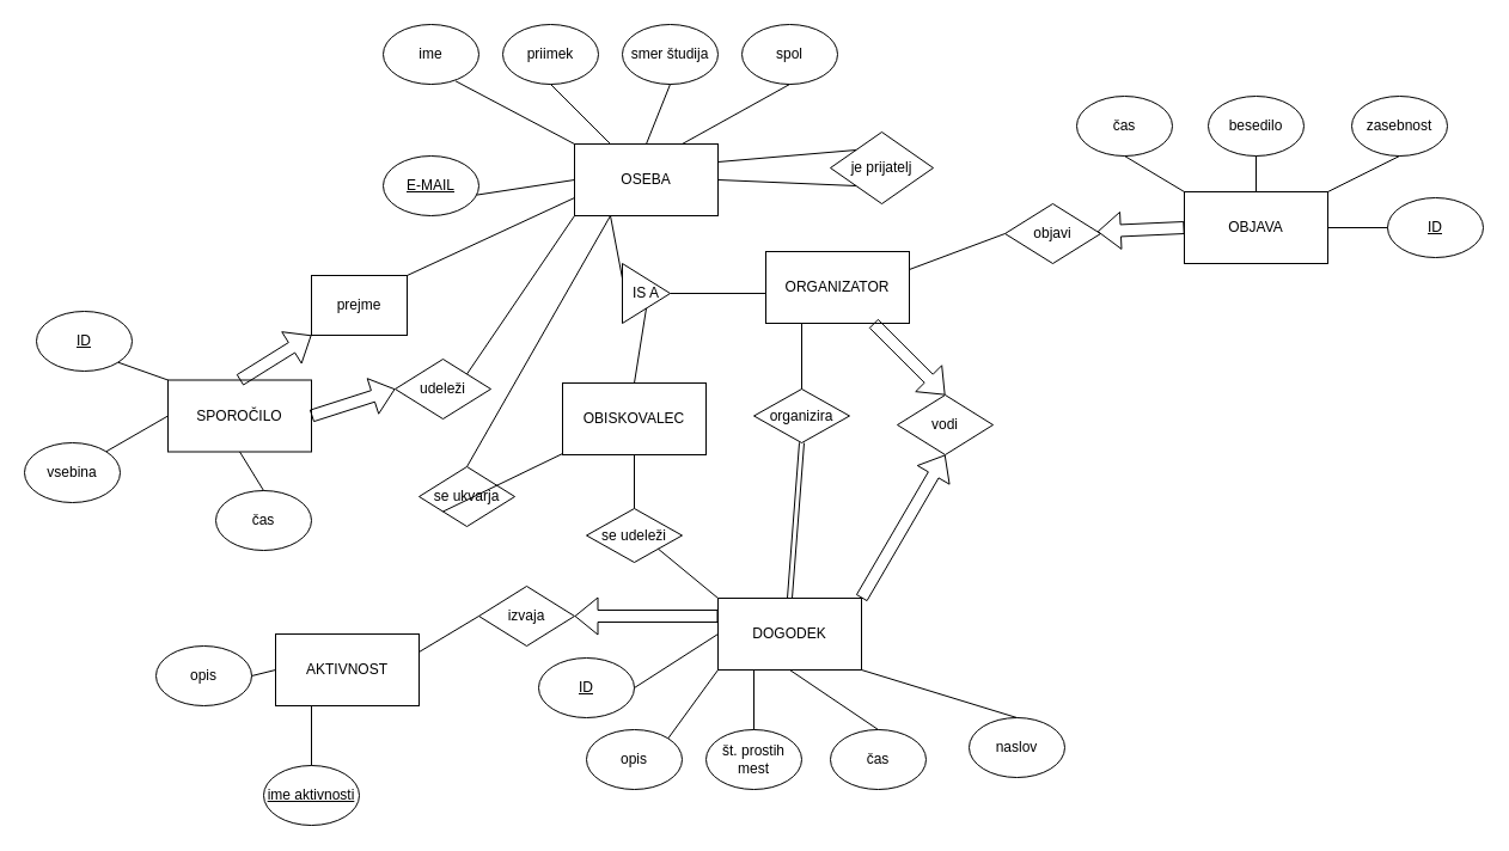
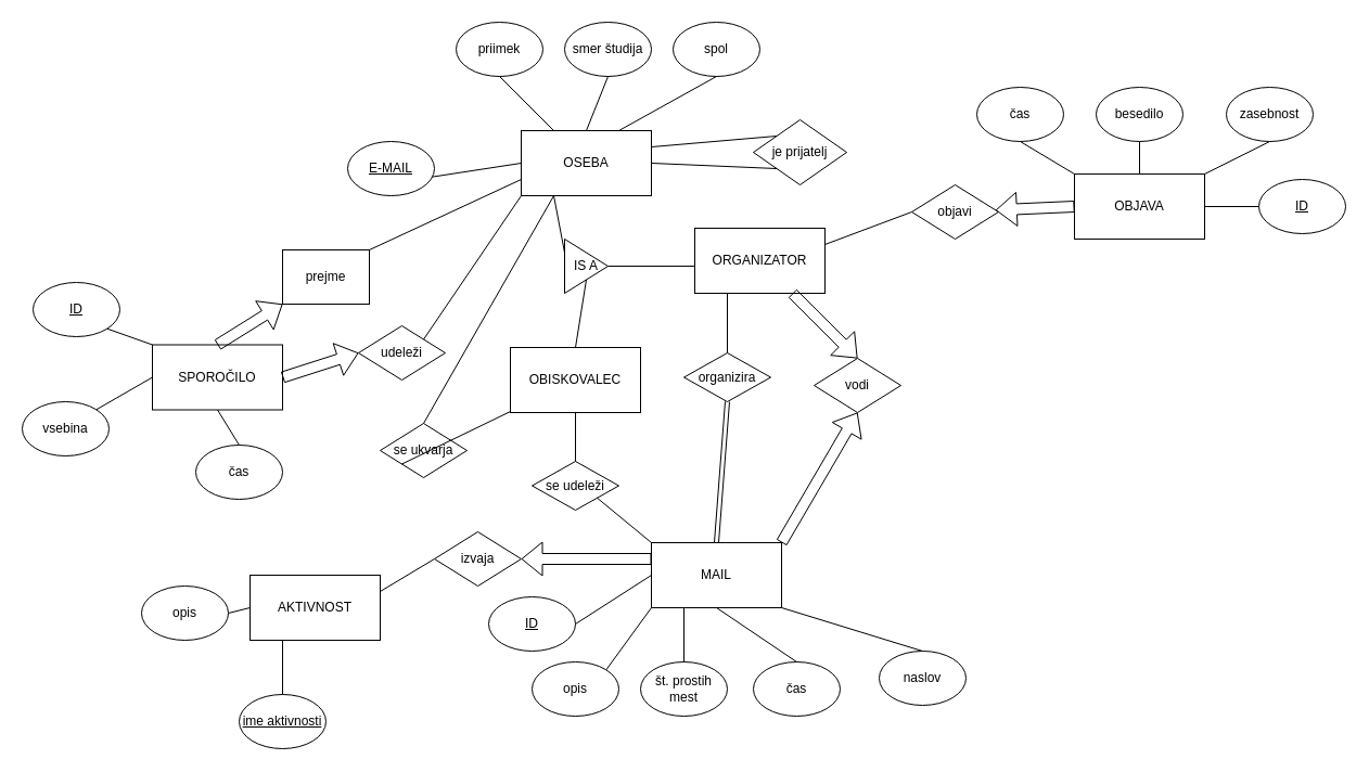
  <mxCell id="0" />
  <mxCell id="1" parent="0" />
  <mxCell id="2" value="OSEBA" style="rounded=0;whiteSpace=wrap;html=1;" parent="1" vertex="1"><mxGeometry x="480" y="120" width="120" height="60" as="geometry" /></mxCell>
- <mxCell id="3" value="DOGODEK" style="rounded=0;whiteSpace=wrap;html=1;" parent="1" vertex="1"><mxGeometry x="600" y="500" width="120" height="60" as="geometry" /></mxCell>
+ <mxCell id="3" value="MAIL" style="rounded=0;whiteSpace=wrap;html=1;" parent="1" vertex="1"><mxGeometry x="600" y="500" width="120" height="60" as="geometry" /></mxCell>
  <mxCell id="4" value="OBJAVA" style="rounded=0;whiteSpace=wrap;html=1;" parent="1" vertex="1"><mxGeometry x="990" y="160" width="120" height="60" as="geometry" /></mxCell>
  <mxCell id="5" value="SPOROČILO" style="rounded=0;whiteSpace=wrap;html=1;" parent="1" vertex="1"><mxGeometry x="140" y="317.5" width="120" height="60" as="geometry" /></mxCell>
  <mxCell id="6" value="&lt;u&gt;E-MAIL&lt;/u&gt;" style="ellipse;whiteSpace=wrap;html=1;" parent="1" vertex="1"><mxGeometry x="320" y="130" width="80" height="50" as="geometry" /></mxCell>
- <mxCell id="7" value="ime" style="ellipse;whiteSpace=wrap;html=1;" parent="1" vertex="1"><mxGeometry x="320" y="20" width="80" height="50" as="geometry" /></mxCell>
  <mxCell id="8" value="priimek" style="ellipse;whiteSpace=wrap;html=1;" parent="1" vertex="1"><mxGeometry x="420" y="20" width="80" height="50" as="geometry" /></mxCell>
  <mxCell id="9" value="smer študija" style="ellipse;whiteSpace=wrap;html=1;" parent="1" vertex="1"><mxGeometry x="520" y="20" width="80" height="50" as="geometry" /></mxCell>
  <mxCell id="10" value="spol" style="ellipse;whiteSpace=wrap;html=1;" parent="1" vertex="1"><mxGeometry x="620" y="20" width="80" height="50" as="geometry" /></mxCell>
  <mxCell id="11" value="" style="endArrow=none;html=1;rounded=0;exitX=0.978;exitY=0.652;exitDx=0;exitDy=0;exitPerimeter=0;entryX=0;entryY=0.5;entryDx=0;entryDy=0;" parent="1" source="6" target="2" edge="1"><mxGeometry width="50" height="50" relative="1" as="geometry"><mxPoint y="180" as="sourcePoint" x="360" /><mxPoint x="750" y="255" as="targetPoint" /></mxGeometry></mxCell>
  <mxCell id="12" value="" style="endArrow=none;html=1;rounded=0;exitX=0.5;exitY=1;exitDx=0;exitDy=0;entryX=0.5;entryY=0;entryDx=0;entryDy=0;" parent="1" source="9" target="2" edge="1"><mxGeometry width="50" height="50" relative="1" as="geometry"><mxPoint x="740" y="280" as="sourcePoint" /><mxPoint x="790" y="230" as="targetPoint" /></mxGeometry></mxCell>
  <mxCell id="13" value="" style="endArrow=none;html=1;rounded=0;exitX=0.5;exitY=1;exitDx=0;exitDy=0;entryX=0.25;entryY=0;entryDx=0;entryDy=0;" parent="1" source="8" target="2" edge="1"><mxGeometry width="50" height="50" relative="1" as="geometry"><mxPoint x="750" y="280" as="sourcePoint" /><mxPoint x="790" y="230" as="targetPoint" /></mxGeometry></mxCell>
- <mxCell id="14" value="" style="endArrow=none;html=1;rounded=0;exitX=0.758;exitY=0.948;exitDx=0;exitDy=0;exitPerimeter=0;entryX=0;entryY=0;entryDx=0;entryDy=0;" parent="1" source="7" target="2" edge="1"><mxGeometry width="50" height="50" relative="1" as="geometry"><mxPoint x="740" y="280" as="sourcePoint" /><mxPoint x="790" y="230" as="targetPoint" /></mxGeometry></mxCell>
  <mxCell id="15" value="" style="endArrow=none;html=1;rounded=0;exitX=0.5;exitY=1;exitDx=0;exitDy=0;entryX=0.75;entryY=0;entryDx=0;entryDy=0;" parent="1" source="10" target="2" edge="1"><mxGeometry width="50" height="50" relative="1" as="geometry"><mxPoint x="740" y="280" as="sourcePoint" /><mxPoint x="790" y="230" as="targetPoint" /></mxGeometry></mxCell>
  <mxCell id="16" value="IS A" style="triangle;whiteSpace=wrap;html=1;" parent="1" vertex="1"><mxGeometry x="520" y="220" width="40" height="50" as="geometry" /></mxCell>
  <mxCell id="17" value="ORGANIZATOR" style="rounded=0;whiteSpace=wrap;html=1;" parent="1" vertex="1"><mxGeometry x="640" y="210" width="120" height="60" as="geometry" /></mxCell>
  <mxCell id="18" value="OBISKOVALEC" style="rounded=0;whiteSpace=wrap;html=1;" parent="1" vertex="1"><mxGeometry x="470" y="320" width="120" height="60" as="geometry" /></mxCell>
  <mxCell id="19" value="" style="endArrow=none;html=1;rounded=0;exitX=0.25;exitY=1;exitDx=0;exitDy=0;entryX=0;entryY=0.25;entryDx=0;entryDy=0;" parent="1" source="2" target="16" edge="1"><mxGeometry width="50" height="50" relative="1" as="geometry"><mxPoint x="740" y="280" as="sourcePoint" /><mxPoint x="790" y="230" as="targetPoint" /></mxGeometry></mxCell>
  <mxCell id="20" value="" style="endArrow=none;html=1;rounded=0;exitX=1;exitY=0.5;exitDx=0;exitDy=0;entryX=0;entryY=0.583;entryDx=0;entryDy=0;entryPerimeter=0;" parent="1" source="16" target="17" edge="1"><mxGeometry width="50" height="50" relative="1" as="geometry"><mxPoint x="740" y="280" as="sourcePoint" /><mxPoint x="790" y="230" as="targetPoint" /></mxGeometry></mxCell>
  <mxCell id="21" value="" style="endArrow=none;html=1;rounded=0;exitX=0.5;exitY=1;exitDx=0;exitDy=0;entryX=0.5;entryY=0;entryDx=0;entryDy=0;" parent="1" source="16" target="18" edge="1"><mxGeometry width="50" height="50" relative="1" as="geometry"><mxPoint x="740" y="280" as="sourcePoint" /><mxPoint x="790" y="230" as="targetPoint" /></mxGeometry></mxCell>
  <mxCell id="22" value="je prijatelj" style="rhombus;whiteSpace=wrap;html=1;" parent="1" vertex="1"><mxGeometry x="694" y="110" width="86" height="60" as="geometry" /></mxCell>
  <mxCell id="23" value="" style="endArrow=none;html=1;rounded=0;exitX=1;exitY=0.25;exitDx=0;exitDy=0;entryX=0;entryY=0;entryDx=0;entryDy=0;" parent="1" source="2" target="22" edge="1"><mxGeometry width="50" height="50" relative="1" as="geometry"><mxPoint x="740" y="280" as="sourcePoint" /><mxPoint x="790" y="230" as="targetPoint" /></mxGeometry></mxCell>
  <mxCell id="24" value="" style="endArrow=none;html=1;rounded=0;exitX=1;exitY=0.5;exitDx=0;exitDy=0;entryX=0;entryY=1;entryDx=0;entryDy=0;" parent="1" source="2" target="22" edge="1"><mxGeometry width="50" height="50" relative="1" as="geometry"><mxPoint x="740" y="280" as="sourcePoint" /><mxPoint x="790" y="230" as="targetPoint" /></mxGeometry></mxCell>
  <mxCell id="25" value="vodi" style="rhombus;whiteSpace=wrap;html=1;" parent="1" vertex="1"><mxGeometry x="750" y="330" width="80" height="50" as="geometry" /></mxCell>
  <mxCell id="26" value="organizira" style="rhombus;whiteSpace=wrap;html=1;" parent="1" vertex="1"><mxGeometry x="630" y="325" width="80" height="45" as="geometry" /></mxCell>
  <mxCell id="27" value="" style="shape=flexArrow;endArrow=classic;html=1;rounded=0;exitX=0.75;exitY=1;exitDx=0;exitDy=0;" parent="1" source="17" edge="1"><mxGeometry width="50" height="50" relative="1" as="geometry"><mxPoint x="740" y="380" as="sourcePoint" /><mxPoint x="790" y="330" as="targetPoint" /></mxGeometry></mxCell>
  <mxCell id="28" value="" style="shape=flexArrow;endArrow=classic;html=1;rounded=0;exitX=1;exitY=0;exitDx=0;exitDy=0;entryX=0.5;entryY=1;entryDx=0;entryDy=0;" parent="1" source="3" target="25" edge="1"><mxGeometry width="50" height="50" relative="1" as="geometry"><mxPoint x="740" y="380" as="sourcePoint" /><mxPoint x="790" y="330" as="targetPoint" /></mxGeometry></mxCell>
  <mxCell id="29" value="" style="shape=link;html=1;rounded=0;exitX=0.5;exitY=0;exitDx=0;exitDy=0;entryX=0.5;entryY=1;entryDx=0;entryDy=0;" parent="1" source="3" target="26" edge="1"><mxGeometry width="100" relative="1" as="geometry"><mxPoint x="720" y="350" as="sourcePoint" /><mxPoint x="820" y="350" as="targetPoint" /></mxGeometry></mxCell>
  <mxCell id="30" value="" style="endArrow=none;html=1;rounded=0;exitX=0.5;exitY=0;exitDx=0;exitDy=0;entryX=0.25;entryY=1;entryDx=0;entryDy=0;" parent="1" source="26" target="17" edge="1"><mxGeometry width="50" height="50" relative="1" as="geometry"><mxPoint x="740" y="380" as="sourcePoint" /><mxPoint x="790" y="330" as="targetPoint" /></mxGeometry></mxCell>
  <mxCell id="31" value="" style="endArrow=none;html=1;rounded=0;exitX=0.5;exitY=1;exitDx=0;exitDy=0;entryX=0.5;entryY=0;entryDx=0;entryDy=0;" parent="1" source="18" target="32" edge="1"><mxGeometry width="50" height="50" relative="1" as="geometry"><mxPoint x="740" y="380" as="sourcePoint" /><mxPoint x="530" y="420" as="targetPoint" /></mxGeometry></mxCell>
  <mxCell id="32" value="se udeleži" style="rhombus;whiteSpace=wrap;html=1;" parent="1" vertex="1"><mxGeometry x="490" y="425" width="80" height="45" as="geometry" /></mxCell>
  <mxCell id="33" value="" style="endArrow=none;html=1;rounded=0;exitX=1;exitY=1;exitDx=0;exitDy=0;entryX=0;entryY=0;entryDx=0;entryDy=0;" parent="1" source="32" target="3" edge="1"><mxGeometry width="50" height="50" relative="1" as="geometry"><mxPoint x="740" y="380" as="sourcePoint" /><mxPoint x="790" y="330" as="targetPoint" /></mxGeometry></mxCell>
  <mxCell id="34" value="čas" style="ellipse;whiteSpace=wrap;html=1;" parent="1" vertex="1"><mxGeometry x="900" y="80" width="80" height="50" as="geometry" /></mxCell>
  <mxCell id="35" value="naslov" style="ellipse;whiteSpace=wrap;html=1;" parent="1" vertex="1"><mxGeometry x="810" y="600" width="80" height="50" as="geometry" /></mxCell>
  <mxCell id="36" value="čas" style="ellipse;whiteSpace=wrap;html=1;" parent="1" vertex="1"><mxGeometry x="694" y="610" width="80" height="50" as="geometry" /></mxCell>
  <mxCell id="37" value="št. prostih&lt;div&gt;mest&lt;/div&gt;" style="ellipse;whiteSpace=wrap;html=1;" parent="1" vertex="1"><mxGeometry x="590" y="610" width="80" height="50" as="geometry" /></mxCell>
  <mxCell id="38" value="opis" style="ellipse;whiteSpace=wrap;html=1;" parent="1" vertex="1"><mxGeometry x="490" y="610" width="80" height="50" as="geometry" /></mxCell>
  <mxCell id="39" value="&lt;u&gt;ID&lt;/u&gt;" style="ellipse;whiteSpace=wrap;html=1;" parent="1" vertex="1"><mxGeometry x="450" y="550" width="80" height="50" as="geometry" /></mxCell>
  <mxCell id="40" value="" style="endArrow=none;html=1;rounded=0;exitX=0.5;exitY=0;exitDx=0;exitDy=0;entryX=1;entryY=1;entryDx=0;entryDy=0;" parent="1" source="35" target="3" edge="1"><mxGeometry width="50" height="50" relative="1" as="geometry"><mxPoint x="740" y="480" as="sourcePoint" /><mxPoint x="790" y="430" as="targetPoint" /></mxGeometry></mxCell>
  <mxCell id="41" value="" style="endArrow=none;html=1;rounded=0;exitX=0.5;exitY=0;exitDx=0;exitDy=0;entryX=0.5;entryY=1;entryDx=0;entryDy=0;" parent="1" source="36" target="3" edge="1"><mxGeometry width="50" height="50" relative="1" as="geometry"><mxPoint x="740" y="480" as="sourcePoint" /><mxPoint x="790" y="430" as="targetPoint" /></mxGeometry></mxCell>
  <mxCell id="42" value="" style="endArrow=none;html=1;rounded=0;exitX=0.5;exitY=0;exitDx=0;exitDy=0;entryX=0.25;entryY=1;entryDx=0;entryDy=0;" parent="1" source="37" target="3" edge="1"><mxGeometry width="50" height="50" relative="1" as="geometry"><mxPoint x="740" y="480" as="sourcePoint" /><mxPoint x="790" y="430" as="targetPoint" /></mxGeometry></mxCell>
  <mxCell id="43" value="" style="endArrow=none;html=1;rounded=0;exitX=1;exitY=0;exitDx=0;exitDy=0;entryX=0;entryY=1;entryDx=0;entryDy=0;" parent="1" source="38" target="3" edge="1"><mxGeometry width="50" height="50" relative="1" as="geometry"><mxPoint x="740" y="480" as="sourcePoint" /><mxPoint x="790" y="430" as="targetPoint" /></mxGeometry></mxCell>
  <mxCell id="44" value="" style="endArrow=none;html=1;rounded=0;exitX=1;exitY=0.5;exitDx=0;exitDy=0;entryX=0;entryY=0.5;entryDx=0;entryDy=0;" parent="1" source="39" target="3" edge="1"><mxGeometry width="50" height="50" relative="1" as="geometry"><mxPoint x="740" y="480" as="sourcePoint" /><mxPoint x="790" y="430" as="targetPoint" /></mxGeometry></mxCell>
  <mxCell id="45" value="objavi" style="rhombus;whiteSpace=wrap;html=1;" parent="1" vertex="1"><mxGeometry x="840" y="170" width="80" height="50" as="geometry" /></mxCell>
  <mxCell id="46" value="" style="shape=flexArrow;endArrow=classic;html=1;rounded=0;exitX=0;exitY=0.5;exitDx=0;exitDy=0;" parent="1" source="4" target="45" edge="1"><mxGeometry width="50" height="50" relative="1" as="geometry"><mxPoint x="740" y="380" as="sourcePoint" /><mxPoint x="790" y="330" as="targetPoint" /></mxGeometry></mxCell>
  <mxCell id="47" value="" style="endArrow=none;html=1;rounded=0;entryX=0;entryY=0.5;entryDx=0;entryDy=0;exitX=1;exitY=0.25;exitDx=0;exitDy=0;" parent="1" source="17" target="45" edge="1"><mxGeometry width="50" height="50" relative="1" as="geometry"><mxPoint x="740" y="380" as="sourcePoint" /><mxPoint x="790" y="330" as="targetPoint" /></mxGeometry></mxCell>
  <mxCell id="48" value="zasebnost" style="ellipse;whiteSpace=wrap;html=1;" parent="1" vertex="1"><mxGeometry x="1130" y="80" width="80" height="50" as="geometry" /></mxCell>
  <mxCell id="49" value="besedilo" style="ellipse;whiteSpace=wrap;html=1;" parent="1" vertex="1"><mxGeometry x="1010" y="80" width="80" height="50" as="geometry" /></mxCell>
  <mxCell id="50" value="" style="endArrow=none;html=1;rounded=0;entryX=0.5;entryY=1;entryDx=0;entryDy=0;exitX=0;exitY=0;exitDx=0;exitDy=0;" parent="1" source="4" target="34" edge="1"><mxGeometry width="50" height="50" relative="1" as="geometry"><mxPoint x="740" y="320" as="sourcePoint" /><mxPoint x="790" y="270" as="targetPoint" /></mxGeometry></mxCell>
  <mxCell id="51" value="" style="endArrow=none;html=1;rounded=0;entryX=1;entryY=0;entryDx=0;entryDy=0;exitX=0.5;exitY=1;exitDx=0;exitDy=0;" parent="1" source="48" target="4" edge="1"><mxGeometry width="50" height="50" relative="1" as="geometry"><mxPoint x="740" y="320" as="sourcePoint" /><mxPoint x="790" y="270" as="targetPoint" /></mxGeometry></mxCell>
  <mxCell id="52" value="" style="endArrow=none;html=1;rounded=0;exitX=0.5;exitY=0;exitDx=0;exitDy=0;entryX=0.5;entryY=1;entryDx=0;entryDy=0;" parent="1" source="4" target="49" edge="1"><mxGeometry width="50" height="50" relative="1" as="geometry"><mxPoint x="740" y="320" as="sourcePoint" /><mxPoint x="790" y="270" as="targetPoint" /></mxGeometry></mxCell>
  <mxCell id="53" value="&lt;u&gt;ID&lt;/u&gt;" style="ellipse;whiteSpace=wrap;html=1;" parent="1" vertex="1"><mxGeometry x="1160" y="165" width="80" height="50" as="geometry" /></mxCell>
  <mxCell id="54" value="" style="endArrow=none;html=1;rounded=0;entryX=1;entryY=0.5;entryDx=0;entryDy=0;exitX=0;exitY=0.5;exitDx=0;exitDy=0;" parent="1" source="53" target="4" edge="1"><mxGeometry width="50" height="50" relative="1" as="geometry"><mxPoint x="850" y="320" as="sourcePoint" /><mxPoint x="900" y="270" as="targetPoint" /></mxGeometry></mxCell>
  <mxCell id="55" value="čas" style="ellipse;whiteSpace=wrap;html=1;" parent="1" vertex="1"><mxGeometry x="180" y="410" width="80" height="50" as="geometry" /></mxCell>
  <mxCell id="56" value="vsebina" style="ellipse;whiteSpace=wrap;html=1;" parent="1" vertex="1"><mxGeometry x="20" y="370" width="80" height="50" as="geometry" /></mxCell>
  <mxCell id="57" value="&lt;u&gt;ID&lt;/u&gt;" style="ellipse;whiteSpace=wrap;html=1;" parent="1" vertex="1"><mxGeometry x="30" y="260" width="80" height="50" as="geometry" /></mxCell>
  <mxCell id="58" value="" style="endArrow=none;html=1;rounded=0;exitX=1;exitY=1;exitDx=0;exitDy=0;entryX=0;entryY=0;entryDx=0;entryDy=0;" parent="1" source="57" target="5" edge="1"><mxGeometry width="50" height="50" relative="1" as="geometry"><mxPoint x="330" y="320" as="sourcePoint" /><mxPoint x="380" y="270" as="targetPoint" /></mxGeometry></mxCell>
  <mxCell id="59" value="" style="endArrow=none;html=1;rounded=0;entryX=0;entryY=0.5;entryDx=0;entryDy=0;exitX=1;exitY=0;exitDx=0;exitDy=0;" parent="1" source="56" target="5" edge="1"><mxGeometry width="50" height="50" relative="1" as="geometry"><mxPoint x="330" y="320" as="sourcePoint" /><mxPoint x="380" y="270" as="targetPoint" /></mxGeometry></mxCell>
  <mxCell id="60" value="" style="endArrow=none;html=1;rounded=0;exitX=0.5;exitY=0;exitDx=0;exitDy=0;entryX=0.5;entryY=1;entryDx=0;entryDy=0;" parent="1" source="55" target="5" edge="1"><mxGeometry width="50" height="50" relative="1" as="geometry"><mxPoint x="330" y="320" as="sourcePoint" /><mxPoint x="380" y="270" as="targetPoint" /></mxGeometry></mxCell>
  <mxCell id="61" value="prejme" style="whiteSpace=wrap;html=1;rounded=0;" parent="1" vertex="1"><mxGeometry x="260" y="230" width="80" height="50" as="geometry" /></mxCell>
  <mxCell id="62" value="udeleži" style="rhombus;whiteSpace=wrap;html=1;" parent="1" vertex="1"><mxGeometry x="330" y="300" width="80" height="50" as="geometry" /></mxCell>
  <mxCell id="63" value="" style="endArrow=none;html=1;rounded=0;entryX=0;entryY=0.75;entryDx=0;entryDy=0;exitX=1;exitY=0;exitDx=0;exitDy=0;" parent="1" source="61" target="2" edge="1"><mxGeometry width="50" height="50" relative="1" as="geometry"><mxPoint x="330" y="320" as="sourcePoint" /><mxPoint x="380" y="270" as="targetPoint" /></mxGeometry></mxCell>
  <mxCell id="64" value="" style="endArrow=none;html=1;rounded=0;entryX=0;entryY=1;entryDx=0;entryDy=0;exitX=1;exitY=0;exitDx=0;exitDy=0;" parent="1" source="62" target="2" edge="1"><mxGeometry width="50" height="50" relative="1" as="geometry"><mxPoint x="330" y="320" as="sourcePoint" /><mxPoint x="380" y="270" as="targetPoint" /></mxGeometry></mxCell>
  <mxCell id="65" value="" style="shape=flexArrow;endArrow=classic;html=1;rounded=0;exitX=0.5;exitY=0;exitDx=0;exitDy=0;entryX=0;entryY=1;entryDx=0;entryDy=0;" parent="1" source="5" target="61" edge="1"><mxGeometry width="50" height="50" relative="1" as="geometry"><mxPoint x="330" y="320" as="sourcePoint" /><mxPoint x="380" y="270" as="targetPoint" /></mxGeometry></mxCell>
  <mxCell id="66" value="" style="shape=flexArrow;endArrow=classic;html=1;rounded=0;exitX=1;exitY=0.5;exitDx=0;exitDy=0;entryX=0;entryY=0.5;entryDx=0;entryDy=0;" parent="1" source="5" target="62" edge="1"><mxGeometry width="50" height="50" relative="1" as="geometry"><mxPoint x="330" y="320" as="sourcePoint" /><mxPoint x="380" y="270" as="targetPoint" /></mxGeometry></mxCell>
  <mxCell id="67" value="AKTIVNOST" style="rounded=0;whiteSpace=wrap;html=1;" parent="1" vertex="1"><mxGeometry x="230" y="530" width="120" height="60" as="geometry" /></mxCell>
  <mxCell id="68" value="izvaja" style="rhombus;whiteSpace=wrap;html=1;" parent="1" vertex="1"><mxGeometry x="400" y="490" width="80" height="50" as="geometry" /></mxCell>
  <mxCell id="69" value="" style="shape=flexArrow;endArrow=classic;html=1;rounded=0;exitX=0;exitY=0.25;exitDx=0;exitDy=0;entryX=1;entryY=0.5;entryDx=0;entryDy=0;" parent="1" source="3" target="68" edge="1"><mxGeometry width="50" height="50" relative="1" as="geometry"><mxPoint x="950" y="420" as="sourcePoint" /><mxPoint x="480" y="515" as="targetPoint" /></mxGeometry></mxCell>
  <mxCell id="70" value="" style="endArrow=none;html=1;rounded=0;exitX=1;exitY=0.25;exitDx=0;exitDy=0;entryX=0;entryY=0.5;entryDx=0;entryDy=0;" parent="1" source="67" target="68" edge="1"><mxGeometry width="50" height="50" relative="1" as="geometry"><mxPoint x="950" y="420" as="sourcePoint" /><mxPoint x="890" y="530" as="targetPoint" /></mxGeometry></mxCell>
  <mxCell id="71" value="opis" style="ellipse;whiteSpace=wrap;html=1;" parent="1" vertex="1"><mxGeometry x="130" y="540" width="80" height="50" as="geometry" /></mxCell>
  <mxCell id="72" value="&lt;u&gt;ime aktivnosti&lt;/u&gt;" style="ellipse;whiteSpace=wrap;html=1;" parent="1" vertex="1"><mxGeometry x="220" y="640" width="80" height="50" as="geometry" /></mxCell>
  <mxCell id="73" value="" style="endArrow=none;html=1;rounded=0;exitX=0.25;exitY=1;exitDx=0;exitDy=0;entryX=0.5;entryY=0;entryDx=0;entryDy=0;" parent="1" source="67" target="72" edge="1"><mxGeometry width="50" height="50" relative="1" as="geometry"><mxPoint x="950" y="420" as="sourcePoint" /><mxPoint x="1000" y="370" as="targetPoint" /></mxGeometry></mxCell>
  <mxCell id="74" value="" style="endArrow=none;html=1;rounded=0;exitX=0;exitY=0.5;exitDx=0;exitDy=0;entryX=1;entryY=0.5;entryDx=0;entryDy=0;" parent="1" source="67" target="71" edge="1"><mxGeometry width="50" height="50" relative="1" as="geometry"><mxPoint x="950" y="420" as="sourcePoint" /><mxPoint x="1000" y="370" as="targetPoint" /></mxGeometry></mxCell>
  <mxCell id="75" style="edgeStyle=orthogonalEdgeStyle;rounded=0;orthogonalLoop=1;jettySize=auto;html=1;exitX=0.5;exitY=1;exitDx=0;exitDy=0;" parent="1" source="71" target="71" edge="1"><mxGeometry relative="1" as="geometry" /></mxCell>
  <mxCell id="76" value="se ukvarja" style="rhombus;whiteSpace=wrap;html=1;" parent="1" vertex="1"><mxGeometry x="350" y="390" width="80" height="50" as="geometry" /></mxCell>
  <mxCell id="77" value="" style="endArrow=none;html=1;rounded=0;entryX=0.25;entryY=1;entryDx=0;entryDy=0;exitX=0.5;exitY=0;exitDx=0;exitDy=0;" parent="1" source="76" target="2" edge="1"><mxGeometry width="50" height="50" relative="1" as="geometry"><mxPoint x="430" y="360" as="sourcePoint" /><mxPoint x="480" y="310" as="targetPoint" /></mxGeometry></mxCell>
  <mxCell id="78" value="" style="endArrow=none;html=1;rounded=0;exitX=0;exitY=1;exitDx=0;exitDy=0;" parent="1" source="76" target="18" edge="1"><mxGeometry width="50" height="50" relative="1" as="geometry"><mxPoint x="430" y="360" as="sourcePoint" /><mxPoint x="480" y="310" as="targetPoint" /></mxGeometry></mxCell>
